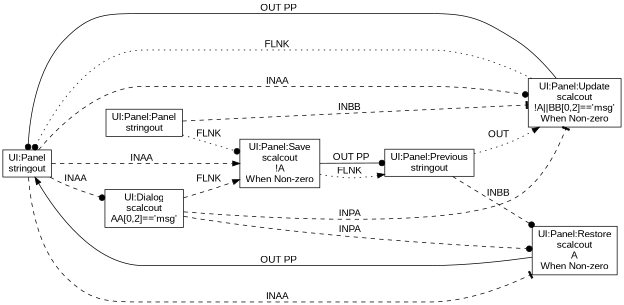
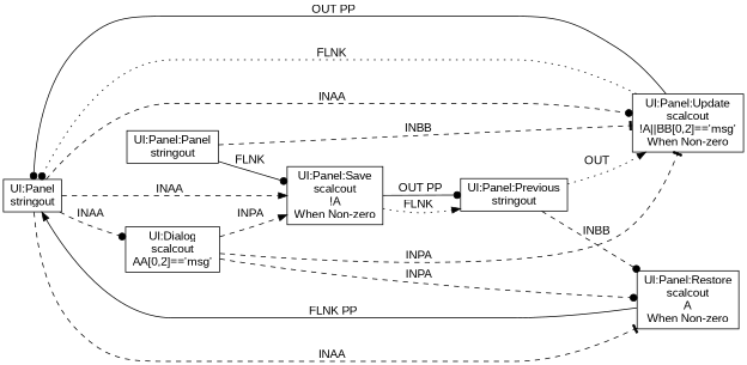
  digraph {
    fontname="Liberation Sans"
    rankdir=LR
    node [fontname="Liberation Sans" shape=box]
    edge [arrowhead=dot fontname="Liberation Sans" style=dashed]
    n1 [label="UI:Panel\nstringout"]
    n2 [label="UI:Dialog\nscalcout\nAA[0,2]=='msg'"]
    n3 [label="UI:Panel:Save\nscalcout\n!A\nWhen Non-zero"]
    n4 [label="UI:Panel:Update\nscalcout\n!A||BB[0,2]=='msg'\nWhen Non-zero"]
    n5 [label="UI:Panel:Restore\nscalcout\nA\nWhen Non-zero"]
    n6 [label="UI:Panel:Previous\nstringout"]
    n7 [label="UI:Panel:Panel\nstringout"]
    n1 -> n2 [label="INAA  "]
    n1 -> n3 [arrowhead=normal label="INAA  "]
    n1 -> n4 [label="INAA  "]
    n1 -> n5 [arrowhead=tee label="INAA  "]
-   n2 -> n3 [arrowhead=normal label="FLNK  "]
+   n2 -> n3 [arrowhead=normal label="INPA  "]
    n2 -> n4 [arrowhead=tee label="INPA  "]
    n2 -> n5 [label="INPA  "]
    n3 -> n6 [label="OUT PP " style=solid]
    n3 -> n6 [arrowhead=normal label="FLNK  " style=dotted]
    n4 -> n1 [label="OUT PP " style=solid]
    n4 -> n1 [label="FLNK  " style=dotted]
-   n5 -> n1 [arrowhead=normal label="OUT PP " style=solid]
+   n5 -> n1 [arrowhead=normal label="FLNK PP " style=solid]
    n6 -> n4 [arrowhead=normal label="OUT  " style=dotted]
    n6 -> n5 [label="INBB  "]
-   n7 -> n3 [label="FLNK  " style=dotted]
+   n7 -> n3 [label="FLNK  " style=solid]
    n7 -> n4 [arrowhead=tee label="INBB  "]
  }
